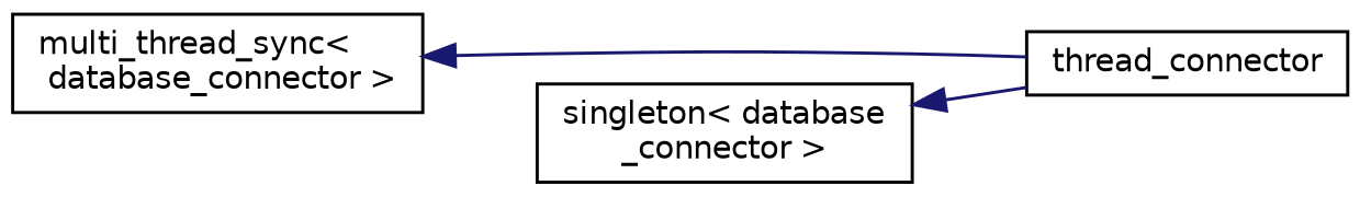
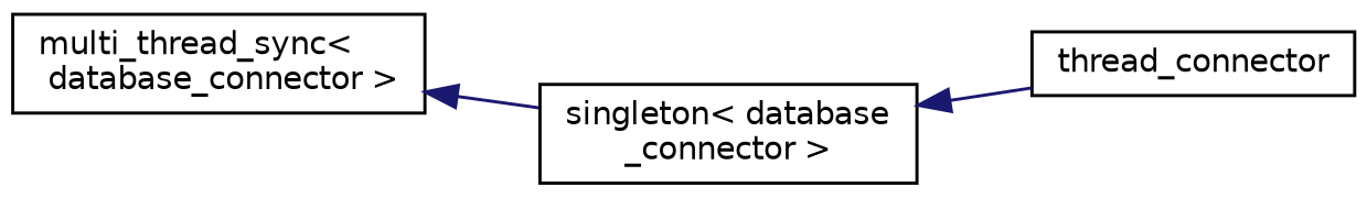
  digraph {
    rankdir=LR
    node [color=black fillcolor=white fontname=Helvetica fontsize=10 shape=record style=filled]
    edge [color=midnightblue dir=back fontname=Helvetica fontsize=10 labelfontname=Helvetica labelfontsize=10 style=solid]
    n1 [height=0.2 label="multi_thread_sync\<\l database_connector \>" width=0.4]
    n2 [height=0.2 label=thread_connector width=0.4]
    n3 [height=0.2 label="singleton\< database\l_connector \>" width=0.4]
-   n1 -> n2
+   n1 -> n3
    n3 -> n2
  }
